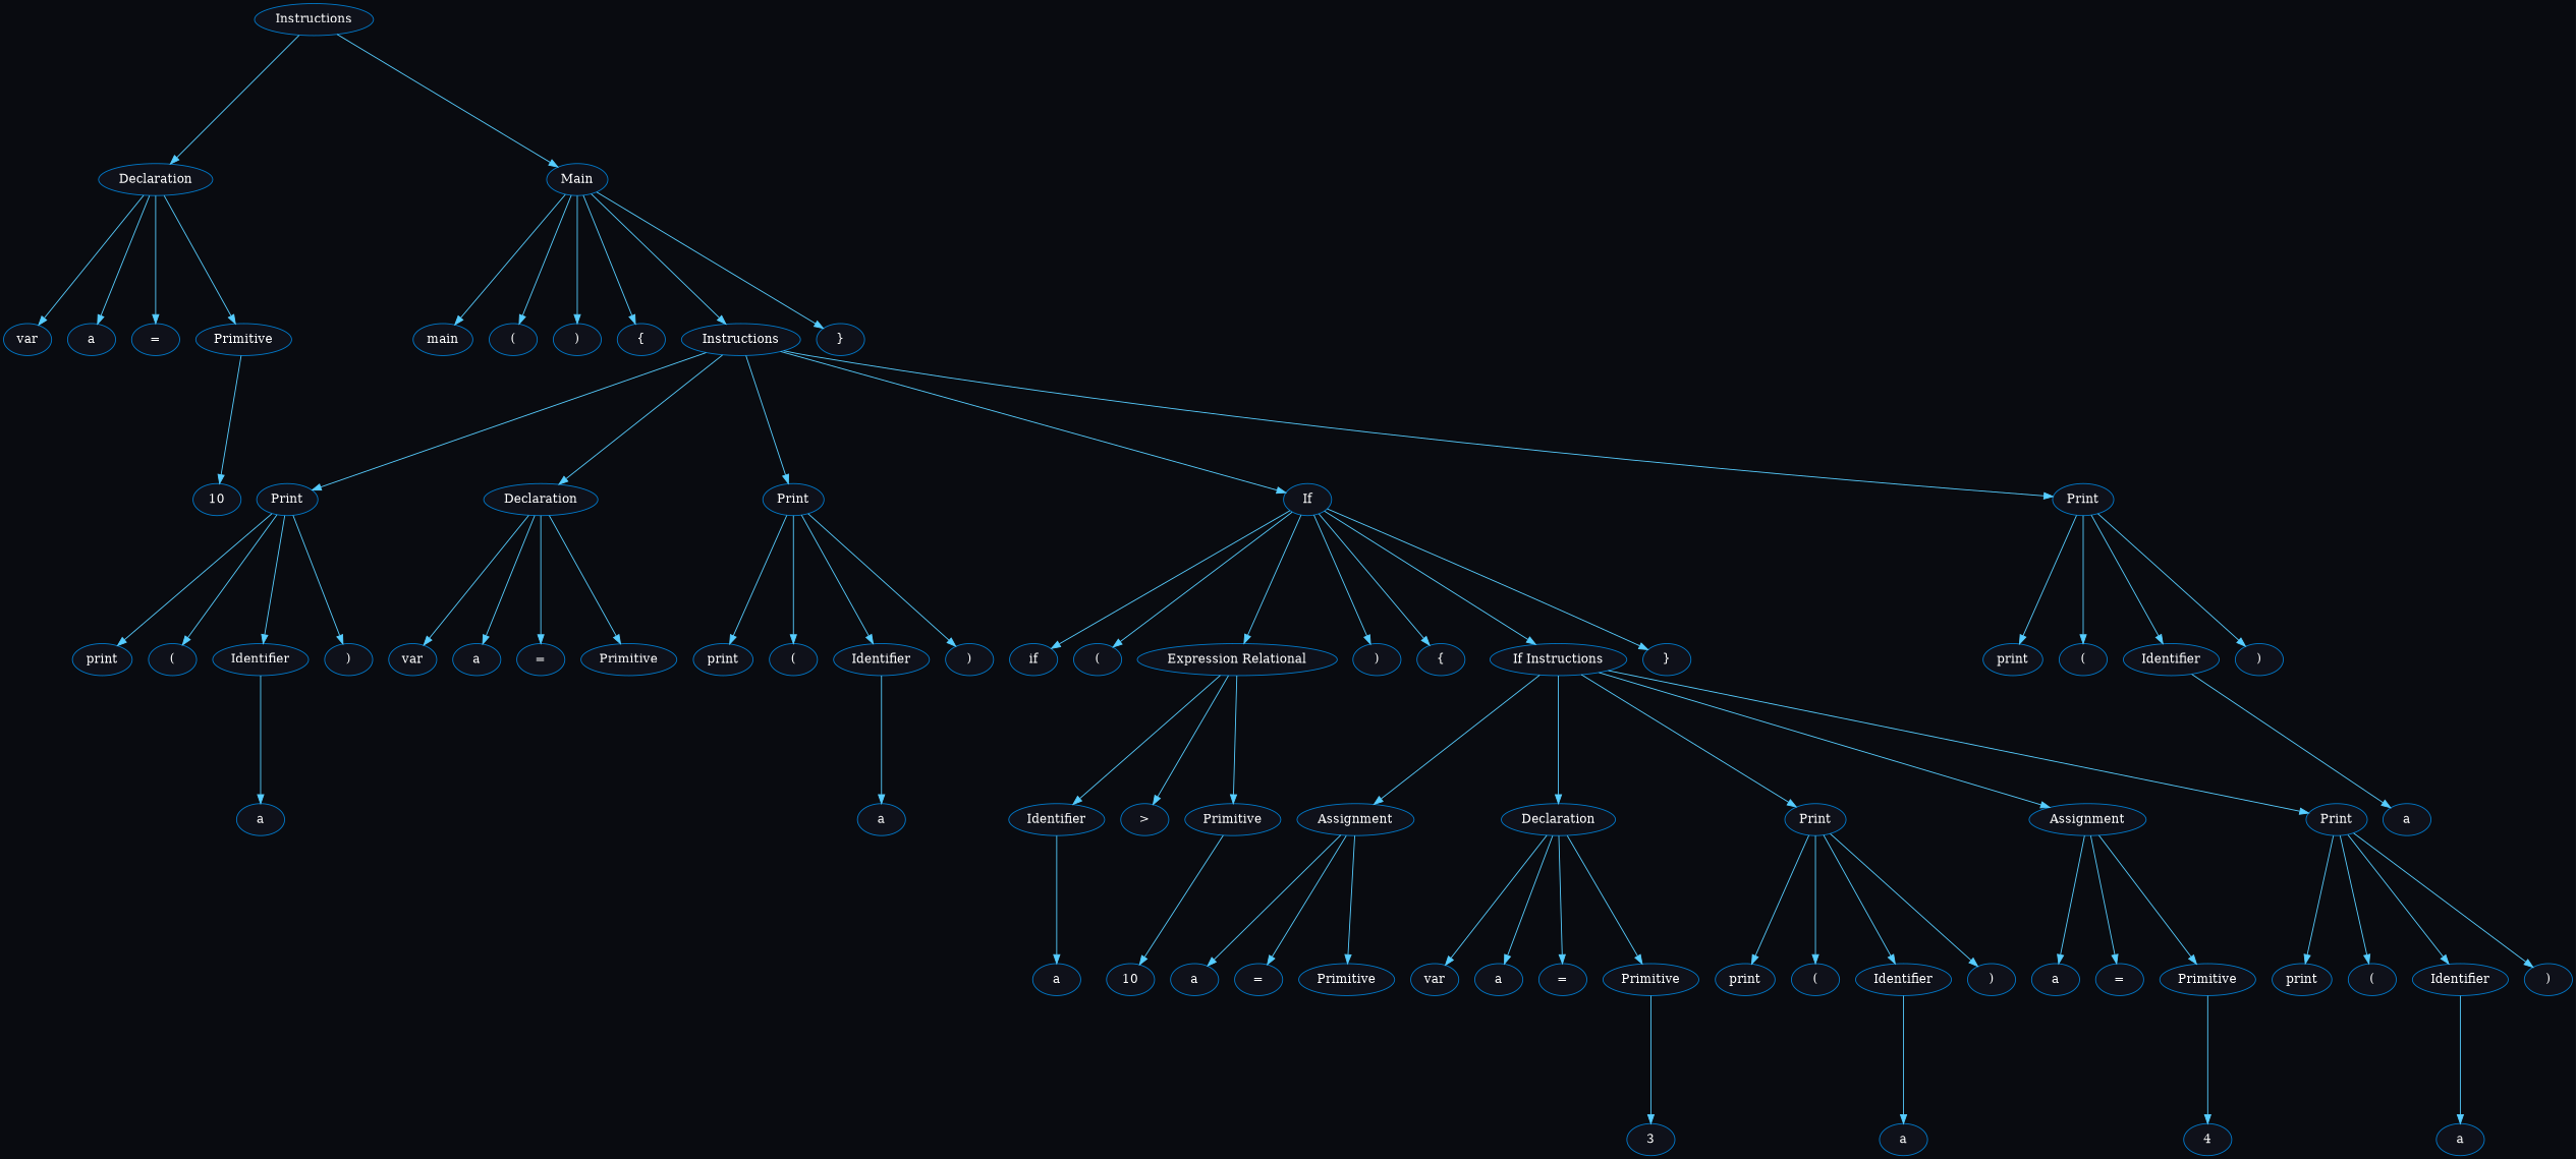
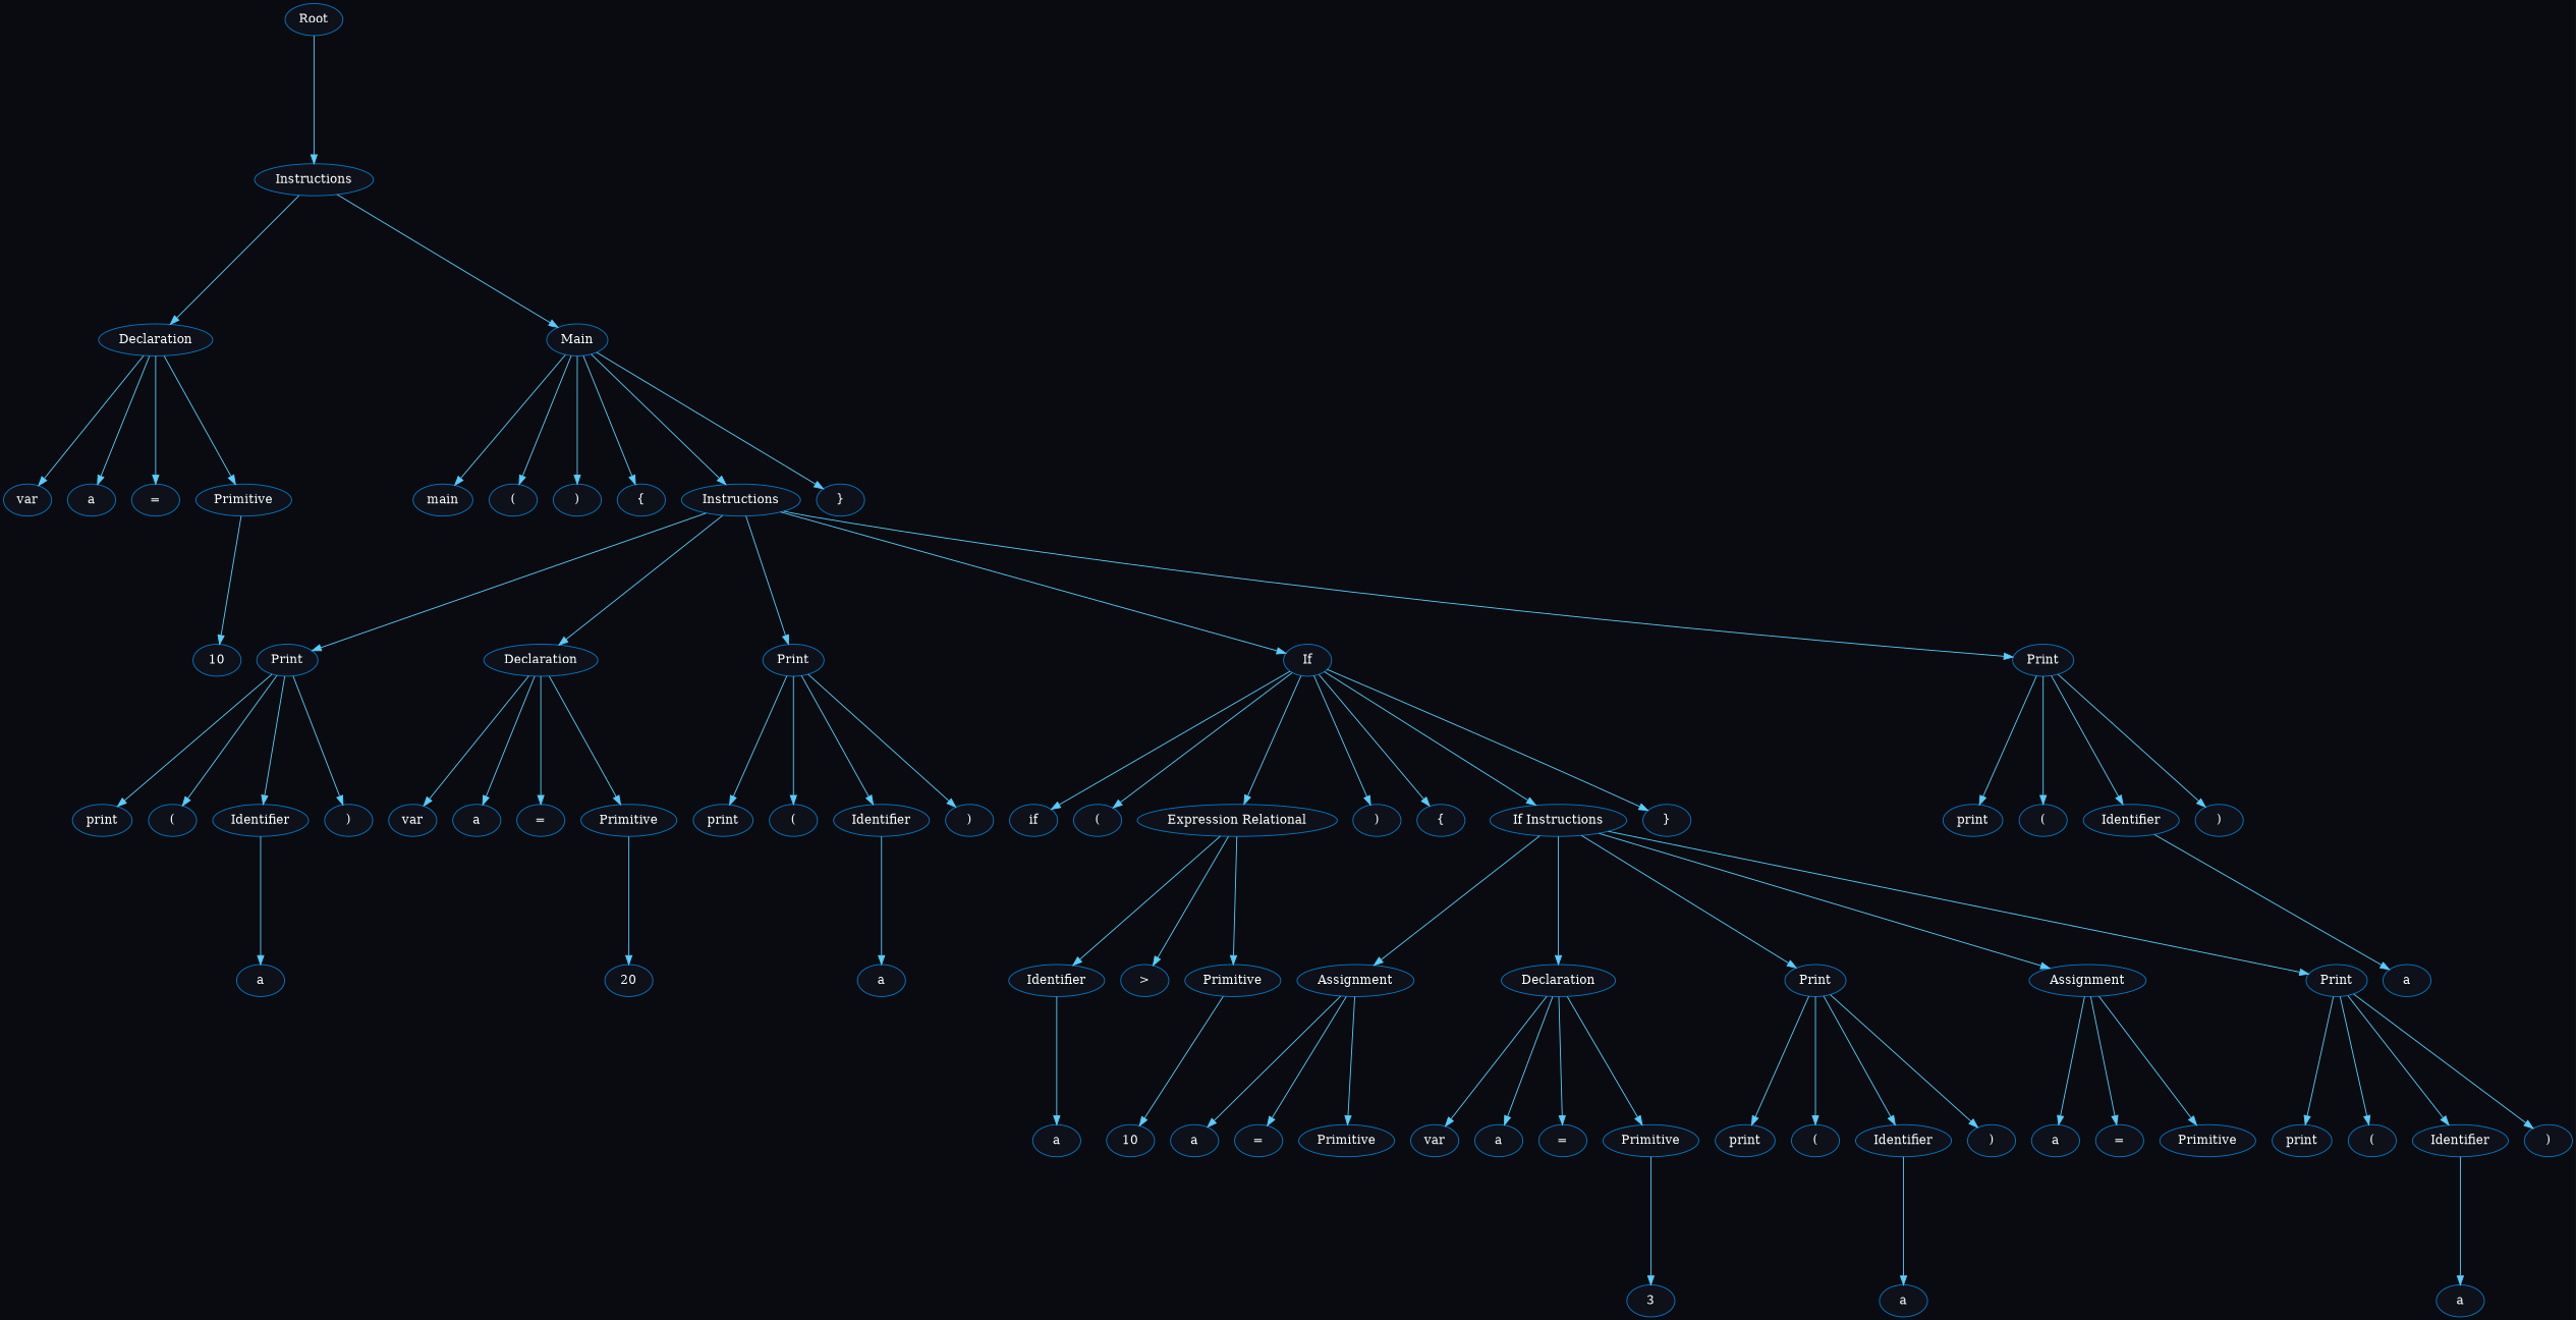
  digraph {
    bgcolor="#090B10"
    ranksep=2
    node [color="#007acc" fillcolor="#0F111A" fontcolor=white style=filled]
    edge [color="#56cdff"]
+   n1 [label=Root]
    n2 [label=Instructions]
    n3 [label=Declaration]
    n4 [label=Main]
    n5 [label=var]
    n6 [label=a]
    n7 [label="="]
    n8 [label=Primitive]
    n9 [label=main]
    n10 [label="("]
    n11 [label=")"]
    n12 [label="{"]
    n13 [label=Instructions]
    n14 [label="}"]
    n15 [label=10]
    n16 [label=Print]
    n17 [label=Declaration]
    n18 [label=Print]
    n19 [label=If]
    n20 [label=Print]
    n21 [label=print]
    n22 [label="("]
    n23 [label=Identifier]
    n24 [label=")"]
    n25 [label=var]
    n26 [label=a]
    n27 [label="="]
    n28 [label=Primitive]
    n29 [label=print]
    n30 [label="("]
    n31 [label=Identifier]
    n32 [label=")"]
    n33 [label=if]
    n34 [label="("]
    n35 [label="Expression Relational"]
    n36 [label=")"]
    n37 [label="{"]
    n38 [label="If Instructions"]
    n39 [label="}"]
    n40 [label=print]
    n41 [label="("]
    n42 [label=Identifier]
    n43 [label=")"]
    n44 [label=a]
+   n45 [label=20]
    n46 [label=a]
    n47 [label=Identifier]
    n48 [label=">"]
    n49 [label=Primitive]
    n50 [label=Assignment]
    n51 [label=Declaration]
    n52 [label=Print]
    n53 [label=Assignment]
    n54 [label=Print]
    n55 [label=a]
    n56 [label=10]
    n57 [label=a]
    n58 [label="="]
    n59 [label=Primitive]
    n60 [label=var]
    n61 [label=a]
    n62 [label="="]
    n63 [label=Primitive]
    n64 [label=print]
    n65 [label="("]
    n66 [label=Identifier]
    n67 [label=")"]
    n68 [label=a]
    n69 [label="="]
    n70 [label=Primitive]
    n71 [label=print]
    n72 [label="("]
    n73 [label=Identifier]
    n74 [label=")"]
    n75 [label=3]
    n76 [label=a]
-   n77 [label=4]
    n78 [label=a]
    n79 [label=a]
+   n1 -> n2
    n2 -> n3
    n2 -> n4
    n3 -> n5
    n3 -> n6
    n3 -> n7
    n3 -> n8
    n4 -> n9
    n4 -> n10
    n4 -> n11
    n4 -> n12
    n4 -> n13
    n4 -> n14
    n8 -> n15
    n13 -> n16
    n13 -> n17
    n13 -> n18
    n13 -> n19
    n13 -> n20
    n16 -> n21
    n16 -> n22
    n16 -> n23
    n16 -> n24
    n17 -> n25
    n17 -> n26
    n17 -> n27
    n17 -> n28
    n18 -> n29
    n18 -> n30
    n18 -> n31
    n18 -> n32
    n19 -> n33
    n19 -> n34
    n19 -> n35
    n19 -> n36
    n19 -> n37
    n19 -> n38
    n19 -> n39
    n20 -> n40
    n20 -> n41
    n20 -> n42
    n20 -> n43
    n23 -> n44
+   n28 -> n45
    n31 -> n46
    n35 -> n47
    n35 -> n48
    n35 -> n49
    n38 -> n50
    n38 -> n51
    n38 -> n52
    n38 -> n53
    n38 -> n54
    n42 -> n79
    n47 -> n55
    n49 -> n56
    n50 -> n57
    n50 -> n58
    n50 -> n59
    n51 -> n60
    n51 -> n61
    n51 -> n62
    n51 -> n63
    n52 -> n64
    n52 -> n65
    n52 -> n66
    n52 -> n67
    n53 -> n68
    n53 -> n69
    n53 -> n70
    n54 -> n71
    n54 -> n72
    n54 -> n73
    n54 -> n74
    n63 -> n75
    n66 -> n76
-   n70 -> n77
    n73 -> n78
  }
